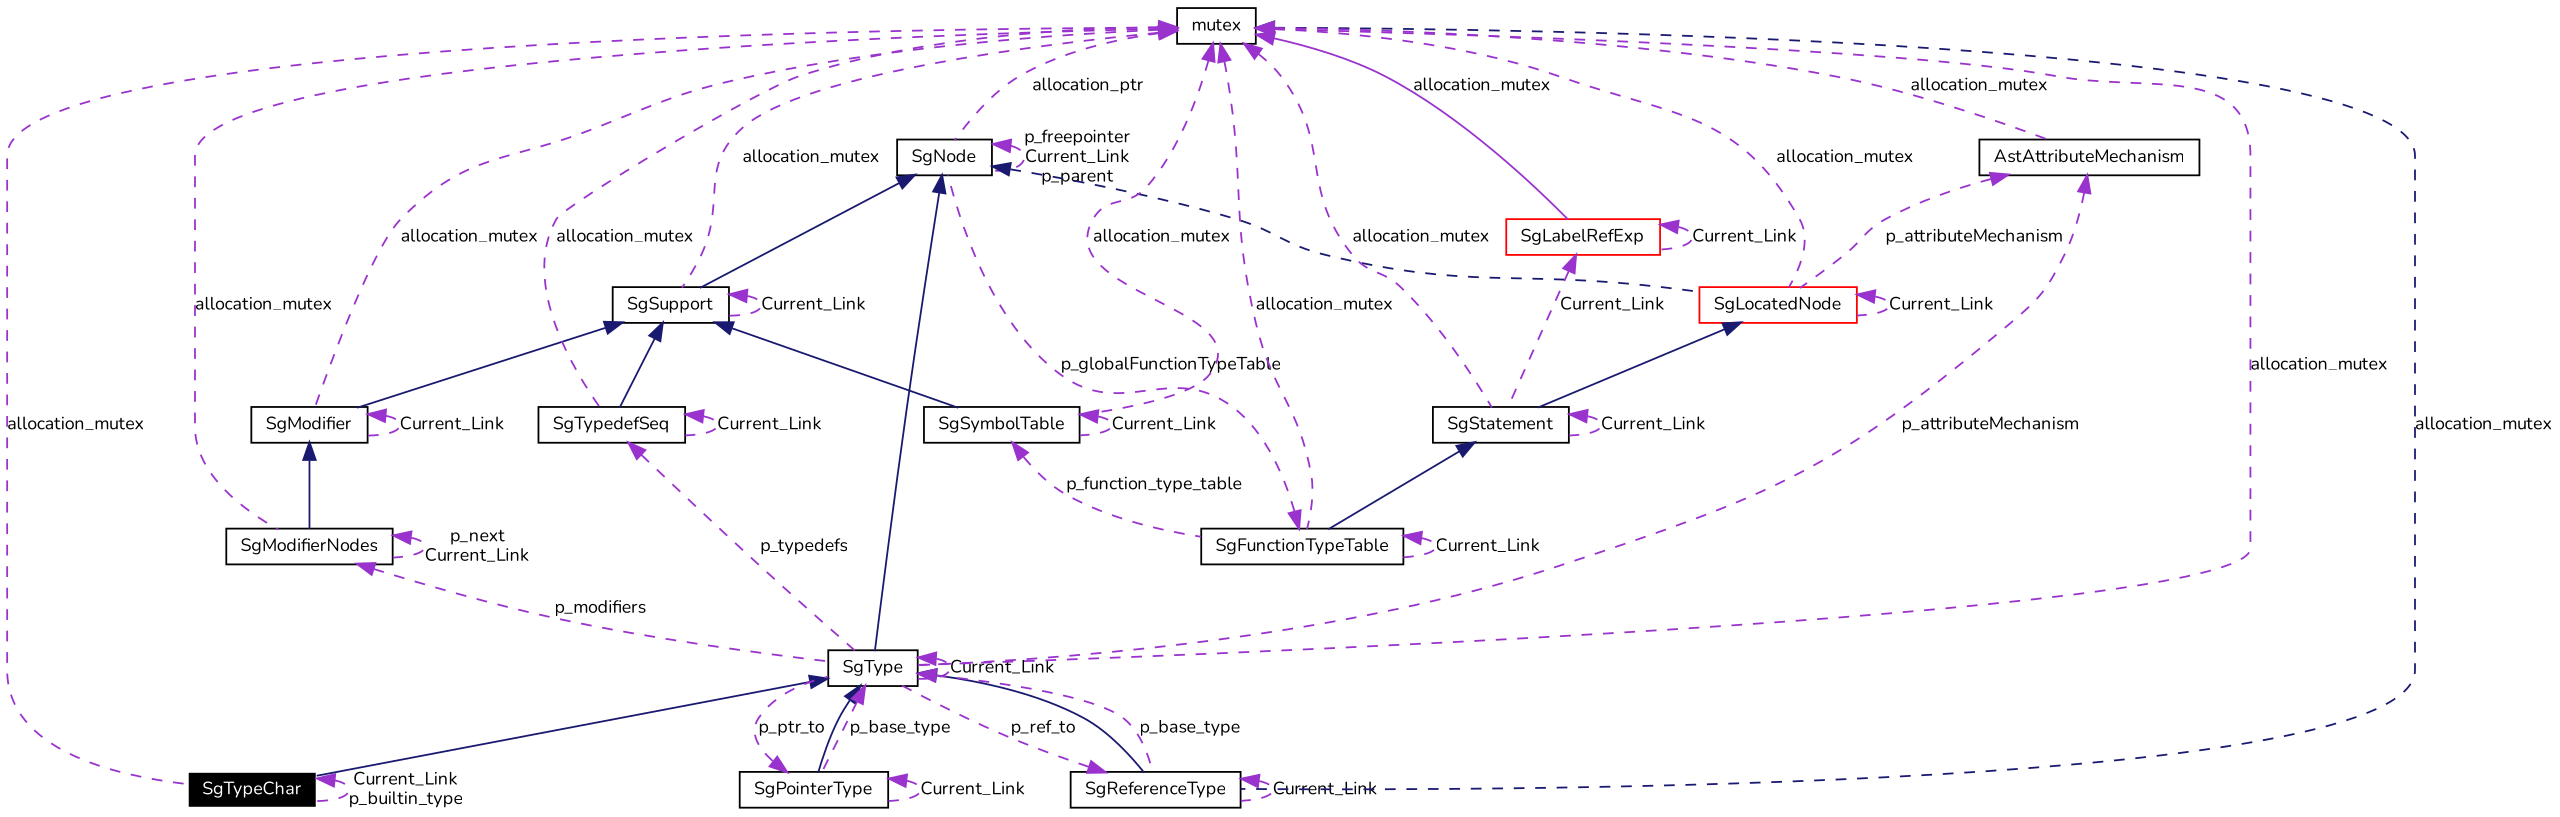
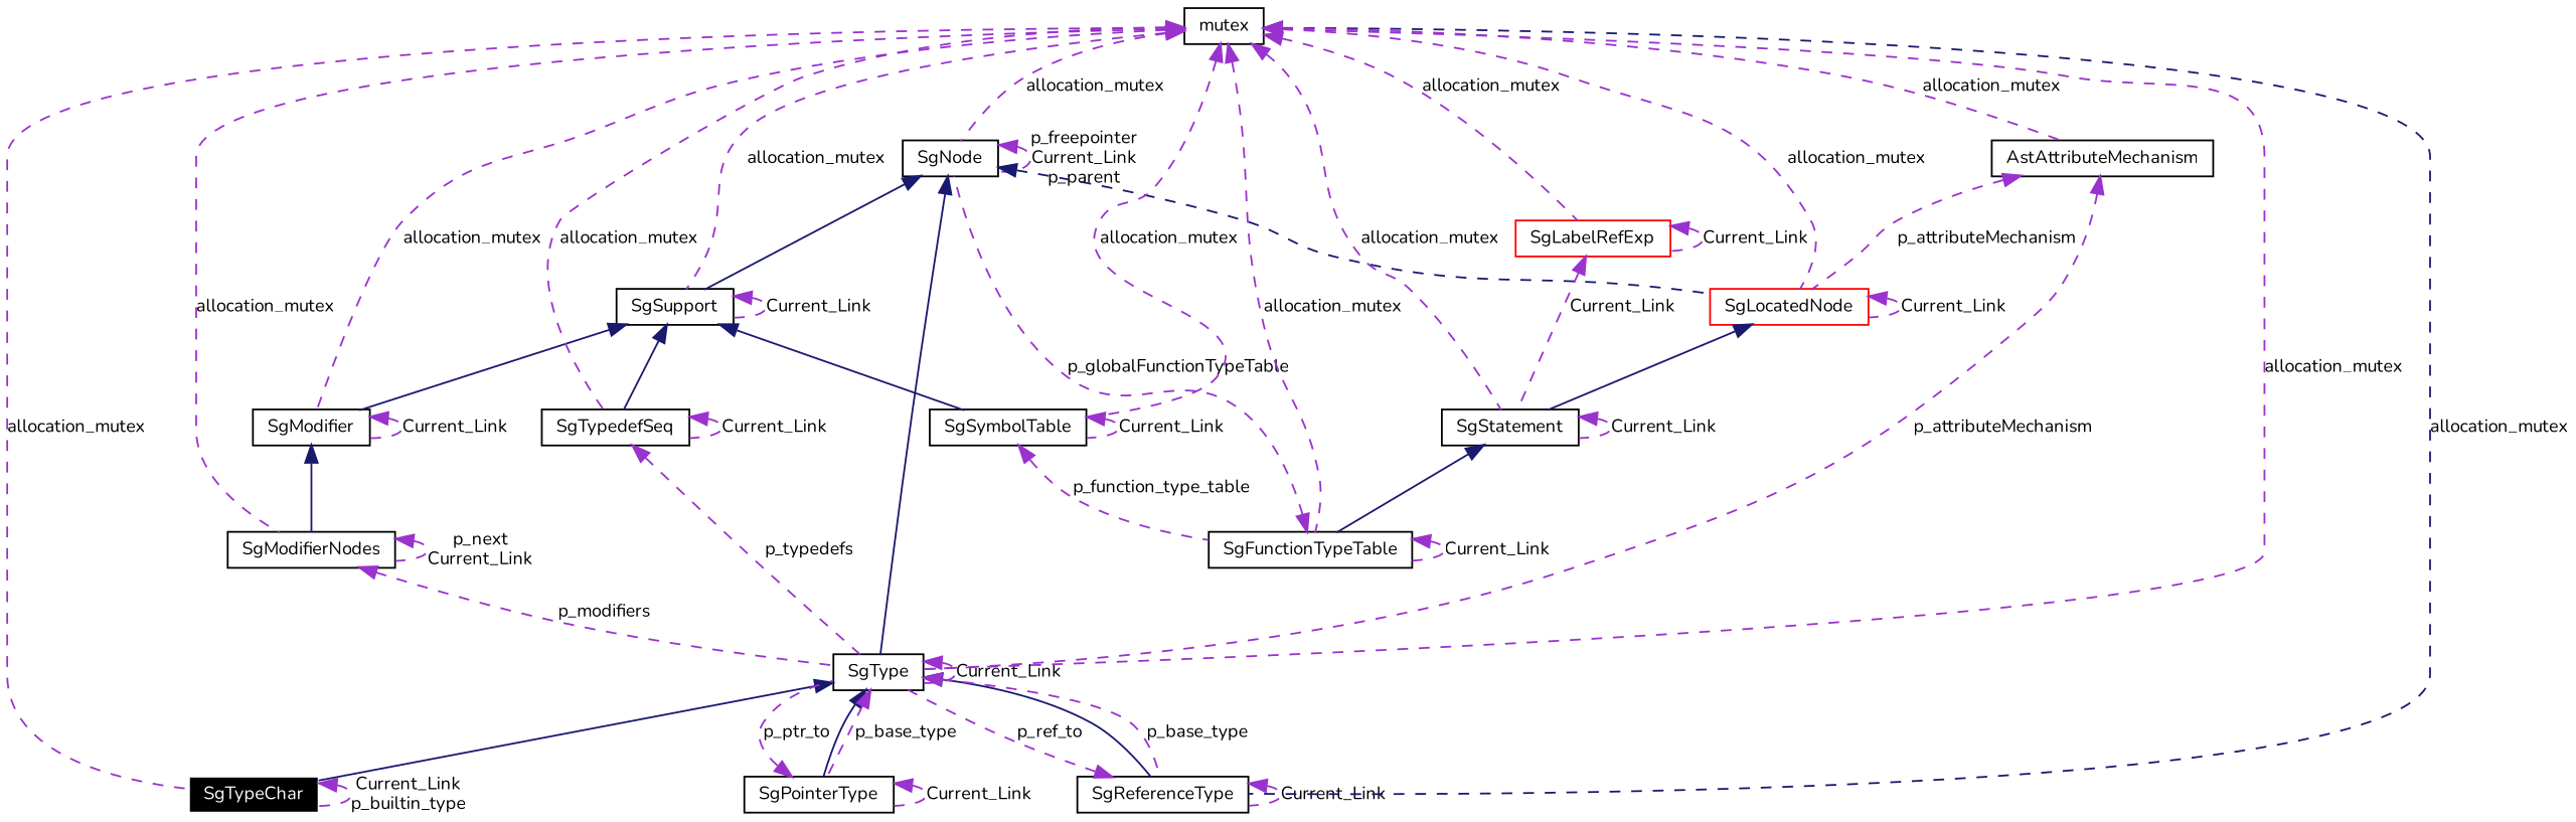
  digraph {
    fontname=Nunito
    node [color=black fontname=Nunito fontsize=10 shape=record]
    edge [color=darkorchid3 dir=back fontname=Nunito fontsize=10 labelfontname=Helvetica labelfontsize=10 style=dashed]
    n1 [color=white fillcolor=black fontcolor=white height=0.2 label=SgTypeChar style=filled width=0.4]
    n2 [height=0.2 label=SgType width=0.4]
    n3 [height=0.2 label=SgPointerType width=0.4]
    n4 [height=0.2 label=SgReferenceType width=0.4]
    n5 [height=0.2 label=SgNode width=0.4]
    n6 [color=red height=0.2 label=SgLocatedNode width=0.4]
    n7 [height=0.2 label=SgSupport width=0.4]
    n8 [height=0.2 label=SgStatement width=0.4]
    n9 [height=0.2 label=SgSymbolTable width=0.4]
    n10 [height=0.2 label=SgModifier width=0.4]
    n11 [height=0.2 label=SgTypedefSeq width=0.4]
    n12 [height=0.2 label=SgFunctionTypeTable width=0.4]
    n13 [height=0.2 label=mutex width=0.4]
    n14 [color=red height=0.2 label=SgLabelRefExp width=0.4]
    n15 [height=0.2 label=SgModifierNodes width=0.4]
    n16 [height=0.2 label=AstAttributeMechanism width=0.4]
    n1 -> n1 [label="Current_Link\np_builtin_type"]
    n2 -> n1 [color=midnightblue style=solid]
    n2 -> n2 [label=Current_Link]
    n2 -> n3 [color=midnightblue style=solid]
    n2 -> n3 [label=p_base_type]
    n2 -> n4 [color=midnightblue style=solid]
    n2 -> n4 [label=p_base_type]
    n3 -> n2 [label=p_ptr_to]
    n3 -> n3 [label=Current_Link]
    n4 -> n2 [label=p_ref_to]
    n4 -> n4 [label=Current_Link]
    n5 -> n2 [color=midnightblue style=solid]
    n5 -> n5 [label="p_freepointer\nCurrent_Link\np_parent"]
    n5 -> n6 [color=midnightblue]
    n5 -> n7 [color=midnightblue style=solid]
    n6 -> n6 [label=Current_Link]
    n6 -> n8 [color=midnightblue style=solid]
    n7 -> n7 [label=Current_Link]
    n7 -> n9 [color=midnightblue style=solid]
    n7 -> n10 [color=midnightblue style=solid]
    n7 -> n11 [color=midnightblue style=solid]
    n8 -> n8 [label=Current_Link]
    n8 -> n12 [color=midnightblue style=solid]
    n9 -> n9 [label=Current_Link]
    n9 -> n12 [label=p_function_type_table]
    n10 -> n10 [label=Current_Link]
    n10 -> n15 [color=midnightblue style=solid]
    n11 -> n2 [label=p_typedefs]
    n11 -> n11 [label=Current_Link]
    n12 -> n5 [label=p_globalFunctionTypeTable]
    n12 -> n12 [label=Current_Link]
    n13 -> n1 [label=allocation_mutex]
    n13 -> n2 [label=allocation_mutex]
    n13 -> n4 [color=midnightblue label=allocation_mutex]
-   n13 -> n5 [label=allocation_ptr]
+   n13 -> n5 [label=allocation_mutex]
    n13 -> n6 [label=allocation_mutex]
    n13 -> n7 [label=allocation_mutex]
    n13 -> n8 [label=allocation_mutex]
    n13 -> n9 [label=allocation_mutex]
    n13 -> n10 [label=allocation_mutex]
    n13 -> n11 [label=allocation_mutex]
    n13 -> n12 [label=allocation_mutex]
-   n13 -> n14 [label=allocation_mutex style=solid]
+   n13 -> n14 [label=allocation_mutex]
    n13 -> n15 [label=allocation_mutex]
    n13 -> n16 [label=allocation_mutex]
    n14 -> n8 [label=Current_Link]
    n14 -> n14 [label=Current_Link]
    n15 -> n2 [label=p_modifiers]
    n15 -> n15 [label="p_next\nCurrent_Link"]
    n16 -> n2 [label=p_attributeMechanism]
    n16 -> n6 [label=p_attributeMechanism]
  }
